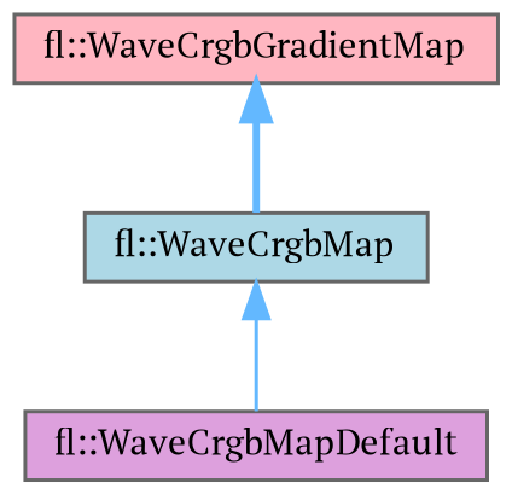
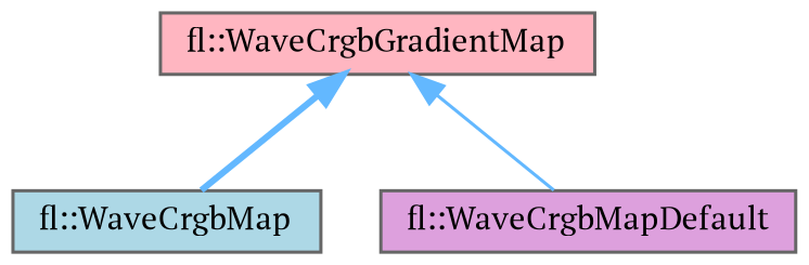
  digraph {
    fontname="PT Serif"
    node [color=gray40 fontname="PT Serif" fontsize=10 shape=box style=filled]
    edge [color=steelblue1 dir=back fontname="PT Serif" fontsize=10 labelfontname=Helvetica labelfontsize=10]
    n1 [fillcolor=lightblue fontcolor=black height=0.2 label="fl::WaveCrgbMap" width=0.4]
    n2 [fillcolor=plum height=0.2 label="fl::WaveCrgbMapDefault" width=0.4]
    n3 [fillcolor=lightpink height=0.2 label="fl::WaveCrgbGradientMap" width=0.4]
-   n1 -> n2 [style=solid]
+   n3 -> n2 [style=solid]
    n3 -> n1 [style=bold]
  }
